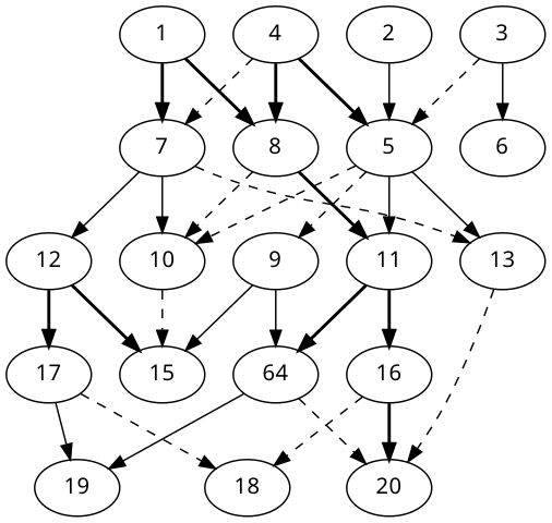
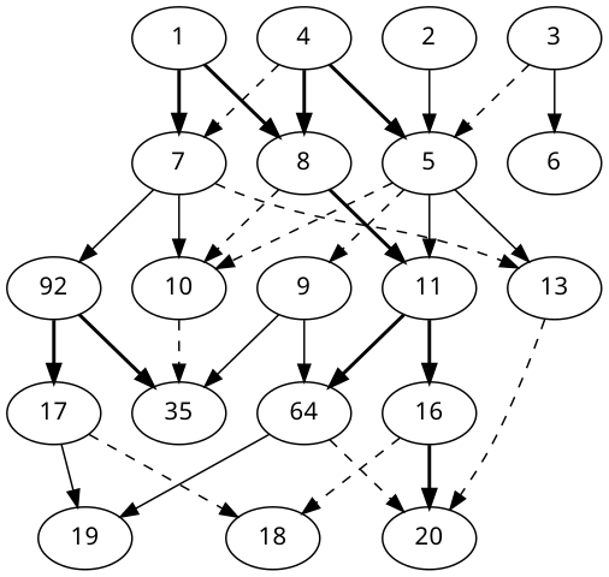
  digraph {
    fontname="Noto Sans"
    node [alpha=0.03 compute_size=549755813888 fontname="Noto Sans" result_size=0]
    edge [fontname="Noto Sans" style=dashed]
    1 [compute_size=589068000261 ram=12411806 result_size=9216 trans_size=1034289]
    7 [alpha=0.13 compute_size=1212213044 ram=49315000 result_size=70656 trans_size=498508]
    8 [alpha=0.01 compute_size=286543395890 ram=37198556 result_size=1024 trans_size=233080]
    10 [alpha=0.13 compute_size=28991029248 ram=9628678 result_size=29696 trans_size=372316]
    13 [alpha=0.15 ram=17149742 trans_size=362156]
-   12 [compute_size=1073741824000 ram=19745870 result_size=1024 trans_size=19477]
+   12 [compute_size=1073741824000 ram=19745870 result_size=1024 trans_size=19477 label=92]
    11 [alpha=0.18 compute_size=68719476736 ram=19798932 result_size=74752 trans_size=208369]
-   15 [alpha=0.01 compute_size=368293445632 ram=7531209 trans_size=255510]
+   15 [alpha=0.01 compute_size=368293445632 ram=7531209 trans_size=255510 label=35]
    20 [alpha=0.06 compute_size=368293445632 ram=21800088 trans_size=582023]
    17 [compute_size=1073741824000 ram=33768016 result_size=1024 trans_size=382357]
    9 [alpha=0.12 ram=5275310 result_size=91136 trans_size=826771]
    n12 [alpha=0.05 compute_size=27490998308 label=64 ram=9019405 result_size=29696 trans_size=446639]
    2 [alpha=0.19 compute_size=34610304800 ram=1308355 result_size=1024 trans_size=905592]
    5 [alpha=0.16 compute_size=85152820476 ram=697050 result_size=74752 trans_size=13430]
    16 [alpha=0.05 compute_size=215023859112 ram=12425738 result_size=13312 trans_size=814943]
    3 [alpha=0.17 compute_size=231928233984 ram=39846184 result_size=13312 trans_size=363837]
    6 [alpha=0.14 compute_size=8589934592 ram=30333196 trans_size=654278]
    4 [alpha=0.06 compute_size=13102605630 ram=44345100 result_size=9216 trans_size=448550]
    19 [alpha=0.16 compute_size=440596351757 ram=35384004 trans_size=418013]
    18 [alpha=0.00 compute_size=15162596922 ram=37395536 trans_size=257047]
    1 -> 7 [style=bold]
    1 -> 8 [style=bold]
    7 -> 10 [style=solid]
    7 -> 13
    7 -> 12 [style=solid]
    8 -> 10
    8 -> 11 [style=bold]
    10 -> 15
    13 -> 20
    12 -> 15 [style=bold]
    12 -> 17 [style=bold]
    11 -> n12 [style=bold]
    11 -> 16 [style=bold]
    17 -> 19 [style=solid]
    17 -> 18
    9 -> 15 [style=solid]
    9 -> n12 [style=solid]
    n12 -> 20
    n12 -> 19 [style=solid]
    2 -> 5 [style=solid]
    5 -> 10
    5 -> 13 [style=solid]
    5 -> 11 [style=solid]
    5 -> 9
    16 -> 20 [style=bold]
    16 -> 18
    3 -> 5
    3 -> 6 [style=solid]
    4 -> 7
    4 -> 8 [style=bold]
    4 -> 5 [style=bold]
  }
